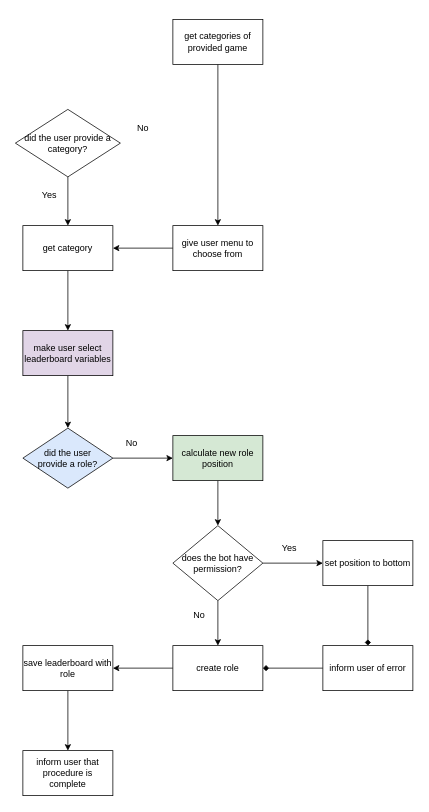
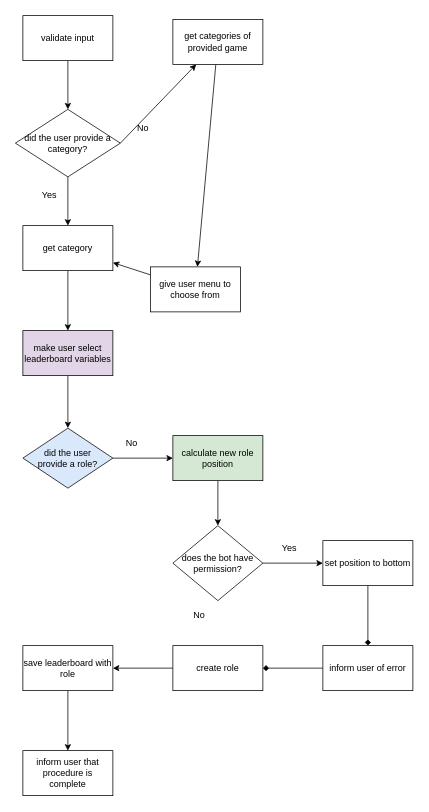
  <mxCell id="0" />
  <mxCell id="1" parent="0" />
+ <mxCell id="2" value="" style="edgeStyle=none;html=1;" edge="1" parent="1" source="3" target="14"><mxGeometry relative="1" as="geometry"><mxPoint x="90" y="140" as="targetPoint" /></mxGeometry></mxCell>
+ <mxCell id="3" value="validate input" style="whiteSpace=wrap;html=1;" vertex="1" parent="1"><mxGeometry x="30" y="20" width="120" height="60" as="geometry" /></mxCell>
+ <mxCell id="4" value="" style="edgeStyle=none;html=1;exitX=1;exitY=0.5;exitDx=0;exitDy=0;" edge="1" parent="1" source="14" target="7"><mxGeometry relative="1" as="geometry"><mxPoint x="150" y="190" as="sourcePoint" /></mxGeometry></mxCell>
  <mxCell id="5" value="" style="edgeStyle=none;html=1;exitX=0.5;exitY=1;exitDx=0;exitDy=0;" edge="1" parent="1" source="14" target="12"><mxGeometry relative="1" as="geometry"><mxPoint x="90" y="220" as="sourcePoint" /></mxGeometry></mxCell>
  <mxCell id="6" value="" style="edgeStyle=none;html=1;" edge="1" parent="1" source="7" target="10"><mxGeometry relative="1" as="geometry" /></mxCell>
  <mxCell id="7" value="get categories of provided game" style="whiteSpace=wrap;html=1;" vertex="1" parent="1"><mxGeometry x="230" y="25" width="120" height="60" as="geometry" /></mxCell>
  <mxCell id="8" value="No" style="text;html=1;resizable=0;autosize=1;align=center;verticalAlign=middle;points=[];fillColor=none;strokeColor=none;rounded=0;" vertex="1" parent="1"><mxGeometry x="175" y="160" width="30" height="20" as="geometry" /></mxCell>
  <mxCell id="9" value="" style="edgeStyle=none;html=1;" edge="1" parent="1" source="10" target="12"><mxGeometry relative="1" as="geometry" /></mxCell>
- <mxCell id="10" value="give user menu to choose from" style="whiteSpace=wrap;html=1;" vertex="1" parent="1"><mxGeometry x="230" y="300" width="120" height="60" as="geometry" /></mxCell>
+ <mxCell id="10" value="give user menu to choose from" style="whiteSpace=wrap;html=1;" vertex="1" parent="1"><mxGeometry x="200" y="355" width="120" height="60" as="geometry" /></mxCell>
  <mxCell id="11" value="" style="edgeStyle=none;html=1;" edge="1" parent="1" source="12" target="16"><mxGeometry relative="1" as="geometry" /></mxCell>
  <mxCell id="12" value="get category" style="whiteSpace=wrap;html=1;" vertex="1" parent="1"><mxGeometry x="30" y="300" width="120" height="60" as="geometry" /></mxCell>
  <mxCell id="13" value="Yes" style="text;html=1;resizable=0;autosize=1;align=center;verticalAlign=middle;points=[];fillColor=none;strokeColor=none;rounded=0;" vertex="1" parent="1"><mxGeometry x="50" y="250" width="30" height="20" as="geometry" /></mxCell>
  <mxCell id="14" value="&lt;span&gt;did the user provide a category?&lt;/span&gt;" style="rhombus;whiteSpace=wrap;html=1;" vertex="1" parent="1"><mxGeometry x="20" y="145" width="140" height="90" as="geometry" /></mxCell>
  <mxCell id="15" value="" style="edgeStyle=none;html=1;" edge="1" parent="1" source="16" target="18"><mxGeometry relative="1" as="geometry" /></mxCell>
  <mxCell id="16" value="make user select leaderboard variables" style="whiteSpace=wrap;html=1;fillColor=#e1d5e7;" vertex="1" parent="1"><mxGeometry x="30" y="440" width="120" height="60" as="geometry" /></mxCell>
  <mxCell id="17" value="" style="edgeStyle=none;html=1;" edge="1" parent="1" source="18" target="20"><mxGeometry relative="1" as="geometry" /></mxCell>
  <mxCell id="18" value="did the user&lt;br&gt;provide a role?" style="rhombus;whiteSpace=wrap;html=1;fillColor=#dae8fc;" vertex="1" parent="1"><mxGeometry x="30" y="570" width="120" height="80" as="geometry" /></mxCell>
  <mxCell id="19" value="" style="edgeStyle=none;html=1;" edge="1" parent="1" source="20" target="23"><mxGeometry relative="1" as="geometry" /></mxCell>
  <mxCell id="20" value="calculate new role&lt;br&gt;position" style="whiteSpace=wrap;html=1;fillColor=#d5e8d4;" vertex="1" parent="1"><mxGeometry x="230" y="580" width="120" height="60" as="geometry" /></mxCell>
  <mxCell id="21" value="" style="edgeStyle=none;html=1;" edge="1" parent="1" source="23" target="25"><mxGeometry relative="1" as="geometry" /></mxCell>
- <mxCell id="22" value="" style="edgeStyle=none;html=1;" edge="1" parent="1" source="23" target="31"><mxGeometry relative="1" as="geometry" /></mxCell>
  <mxCell id="23" value="does the bot have permission?" style="rhombus;whiteSpace=wrap;html=1;" vertex="1" parent="1"><mxGeometry x="230" y="700" width="120" height="100" as="geometry" /></mxCell>
  <mxCell id="24" value="" style="edgeStyle=none;html=1;endArrow=diamond;" edge="1" parent="1" source="25" target="29"><mxGeometry relative="1" as="geometry" /></mxCell>
  <mxCell id="25" value="set position to bottom" style="whiteSpace=wrap;html=1;" vertex="1" parent="1"><mxGeometry x="430" y="720" width="120" height="60" as="geometry" /></mxCell>
  <mxCell id="26" value="No" style="text;html=1;resizable=0;autosize=1;align=center;verticalAlign=middle;points=[];fillColor=none;strokeColor=none;rounded=0;" vertex="1" parent="1"><mxGeometry x="160" y="580" width="30" height="20" as="geometry" /></mxCell>
  <mxCell id="27" value="Yes" style="text;html=1;resizable=0;autosize=1;align=center;verticalAlign=middle;points=[];fillColor=none;strokeColor=none;rounded=0;" vertex="1" parent="1"><mxGeometry x="370" y="720" width="30" height="20" as="geometry" /></mxCell>
  <mxCell id="28" value="" style="edgeStyle=none;html=1;endArrow=diamond;" edge="1" parent="1" source="29" target="31"><mxGeometry relative="1" as="geometry" /></mxCell>
  <mxCell id="29" value="inform user of error" style="whiteSpace=wrap;html=1;" vertex="1" parent="1"><mxGeometry x="430" y="860" width="120" height="60" as="geometry" /></mxCell>
  <mxCell id="30" value="" style="edgeStyle=none;html=1;" edge="1" parent="1" source="31" target="34"><mxGeometry relative="1" as="geometry" /></mxCell>
  <mxCell id="31" value="create role" style="whiteSpace=wrap;html=1;" vertex="1" parent="1"><mxGeometry x="230" y="860" width="120" height="60" as="geometry" /></mxCell>
  <mxCell id="32" value="No" style="text;html=1;resizable=0;autosize=1;align=center;verticalAlign=middle;points=[];fillColor=none;strokeColor=none;rounded=0;" vertex="1" parent="1"><mxGeometry x="250" y="810" width="30" height="20" as="geometry" /></mxCell>
  <mxCell id="33" value="" style="edgeStyle=none;html=1;" edge="1" parent="1" source="34" target="35"><mxGeometry relative="1" as="geometry" /></mxCell>
  <mxCell id="34" value="save leaderboard with role" style="whiteSpace=wrap;html=1;" vertex="1" parent="1"><mxGeometry x="30" y="860" width="120" height="60" as="geometry" /></mxCell>
  <mxCell id="35" value="inform user that procedure is complete" style="whiteSpace=wrap;html=1;" vertex="1" parent="1"><mxGeometry x="30" y="1000" width="120" height="60" as="geometry" /></mxCell>
